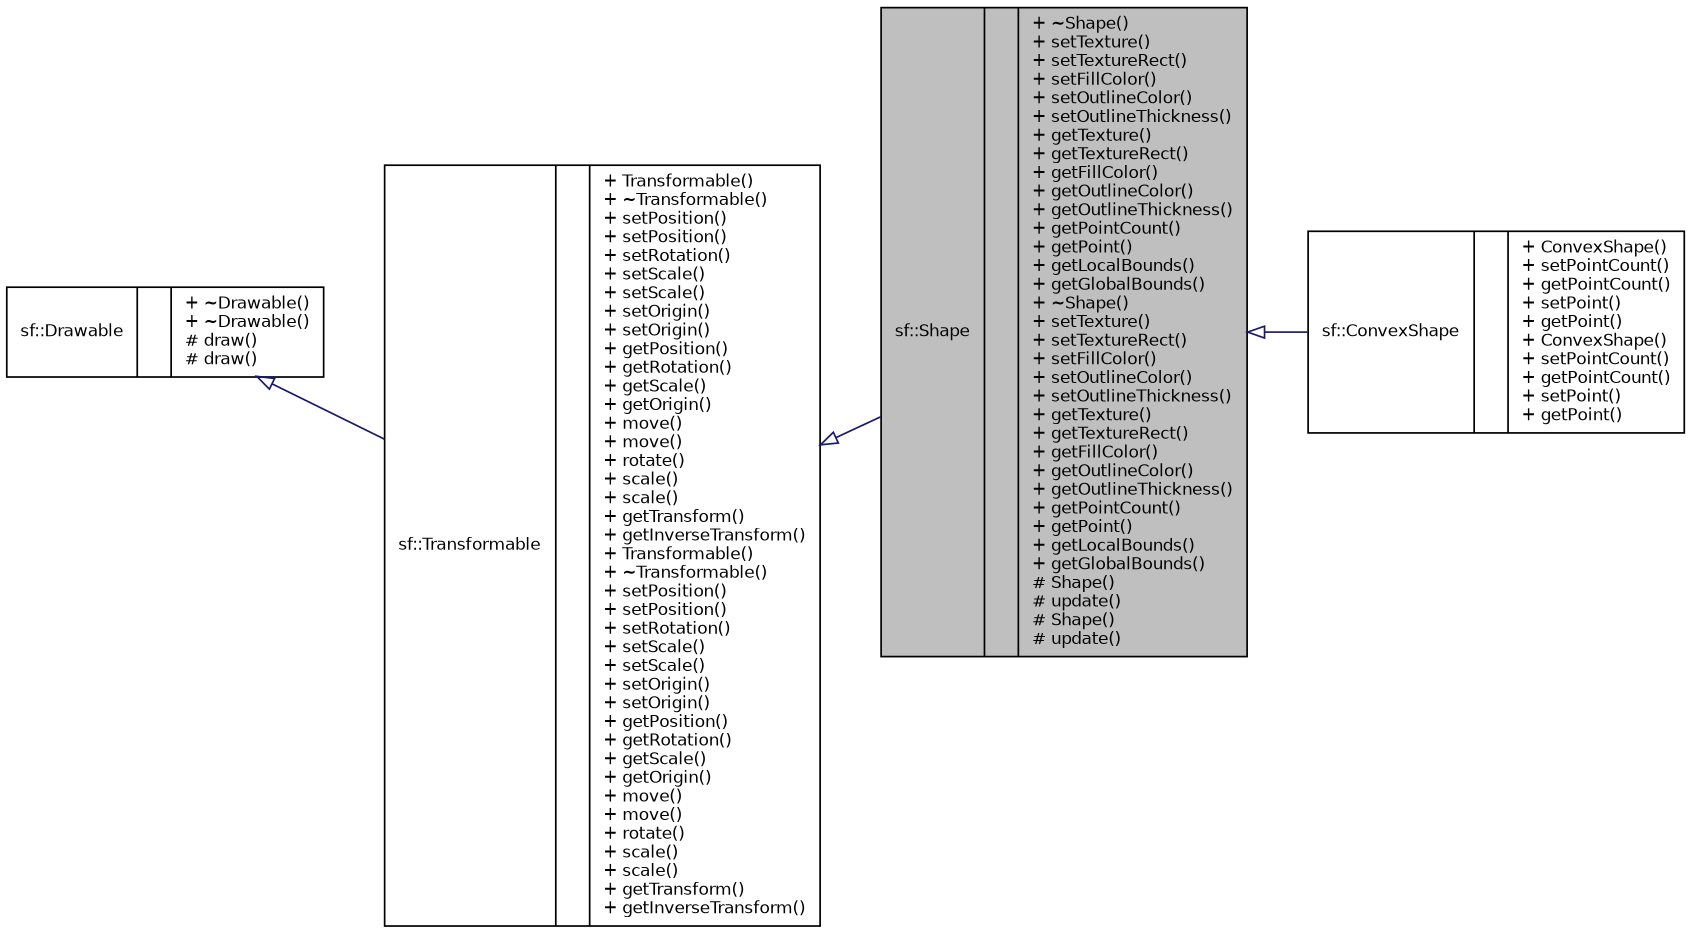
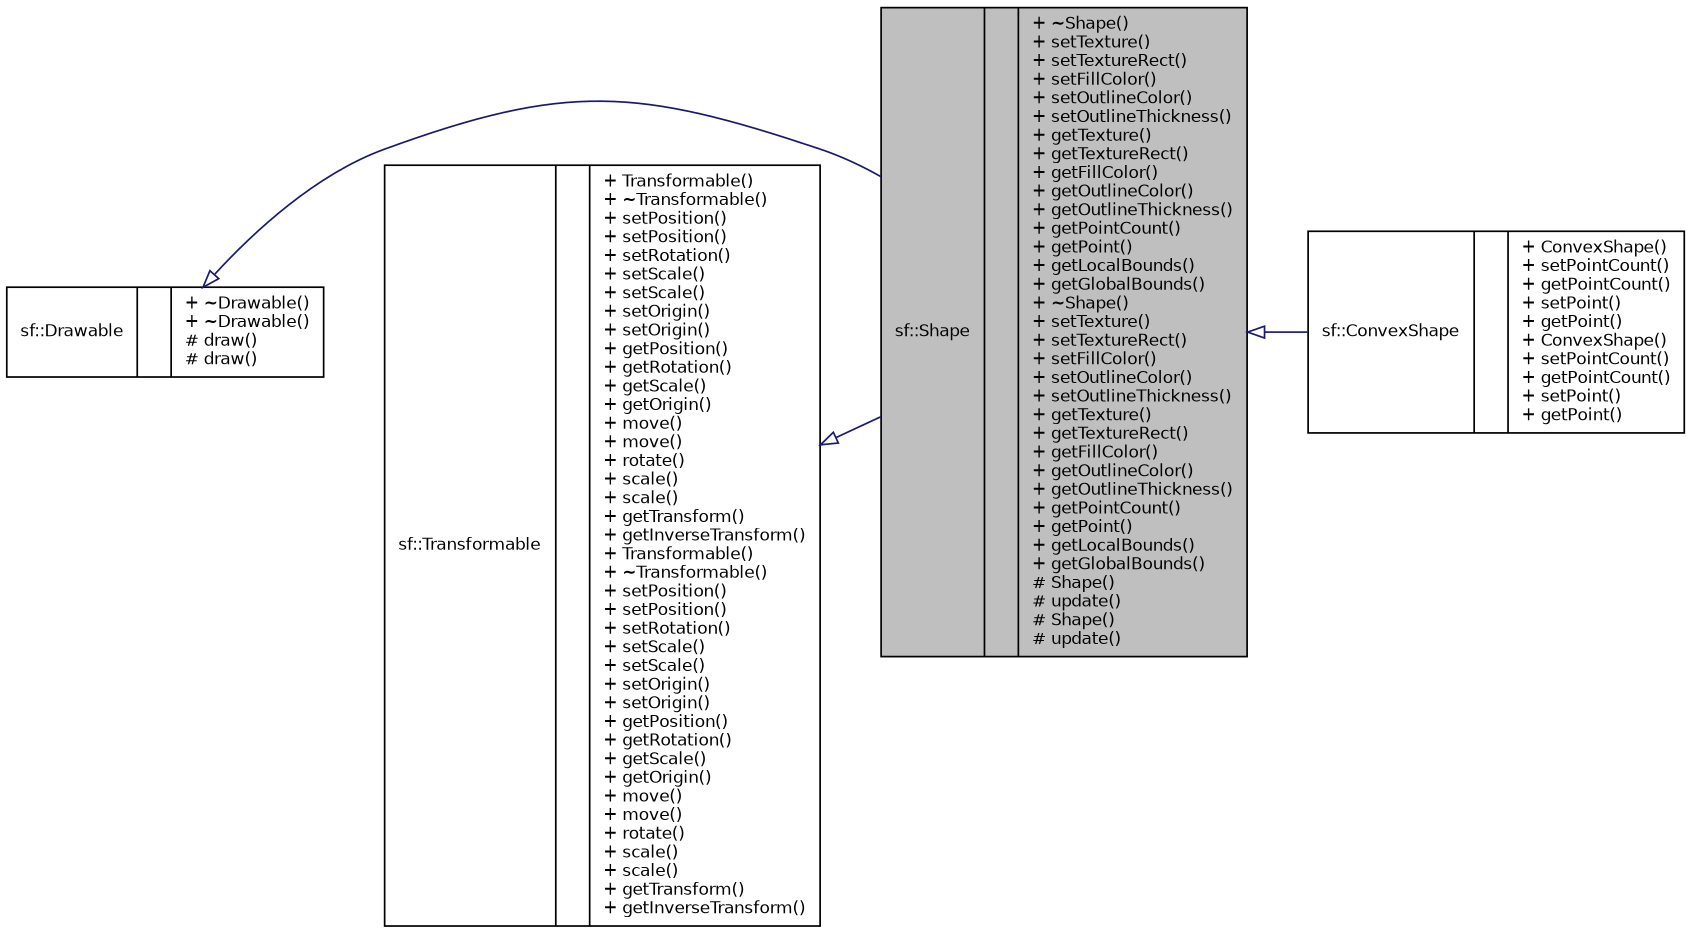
  digraph {
    rankdir=LR
    node [color=black fillcolor=white fontname=Helvetica fontsize=10 shape=record style=filled]
    edge [arrowtail=onormal color=midnightblue dir=back fontname=Helvetica fontsize=10 labelfontname=Helvetica labelfontsize=10 style=solid]
    n1 [fillcolor=grey75 fontcolor=black height=0.2 label="{sf::Shape\n||+ ~Shape()\l+ setTexture()\l+ setTextureRect()\l+ setFillColor()\l+ setOutlineColor()\l+ setOutlineThickness()\l+ getTexture()\l+ getTextureRect()\l+ getFillColor()\l+ getOutlineColor()\l+ getOutlineThickness()\l+ getPointCount()\l+ getPoint()\l+ getLocalBounds()\l+ getGlobalBounds()\l+ ~Shape()\l+ setTexture()\l+ setTextureRect()\l+ setFillColor()\l+ setOutlineColor()\l+ setOutlineThickness()\l+ getTexture()\l+ getTextureRect()\l+ getFillColor()\l+ getOutlineColor()\l+ getOutlineThickness()\l+ getPointCount()\l+ getPoint()\l+ getLocalBounds()\l+ getGlobalBounds()\l# Shape()\l# update()\l# Shape()\l# update()\l}" width=0.4]
    n2 [height=0.2 label="{sf::ConvexShape\n||+ ConvexShape()\l+ setPointCount()\l+ getPointCount()\l+ setPoint()\l+ getPoint()\l+ ConvexShape()\l+ setPointCount()\l+ getPointCount()\l+ setPoint()\l+ getPoint()\l}" width=0.4]
    n3 [height=0.2 label="{sf::Drawable\n||+ ~Drawable()\l+ ~Drawable()\l# draw()\l# draw()\l}" width=0.4]
    n4 [height=0.2 label="{sf::Transformable\n||+ Transformable()\l+ ~Transformable()\l+ setPosition()\l+ setPosition()\l+ setRotation()\l+ setScale()\l+ setScale()\l+ setOrigin()\l+ setOrigin()\l+ getPosition()\l+ getRotation()\l+ getScale()\l+ getOrigin()\l+ move()\l+ move()\l+ rotate()\l+ scale()\l+ scale()\l+ getTransform()\l+ getInverseTransform()\l+ Transformable()\l+ ~Transformable()\l+ setPosition()\l+ setPosition()\l+ setRotation()\l+ setScale()\l+ setScale()\l+ setOrigin()\l+ setOrigin()\l+ getPosition()\l+ getRotation()\l+ getScale()\l+ getOrigin()\l+ move()\l+ move()\l+ rotate()\l+ scale()\l+ scale()\l+ getTransform()\l+ getInverseTransform()\l}" width=0.4]
    n1 -> n2
-   n3 -> n4
+   n3 -> n1
    n4 -> n1
  }
